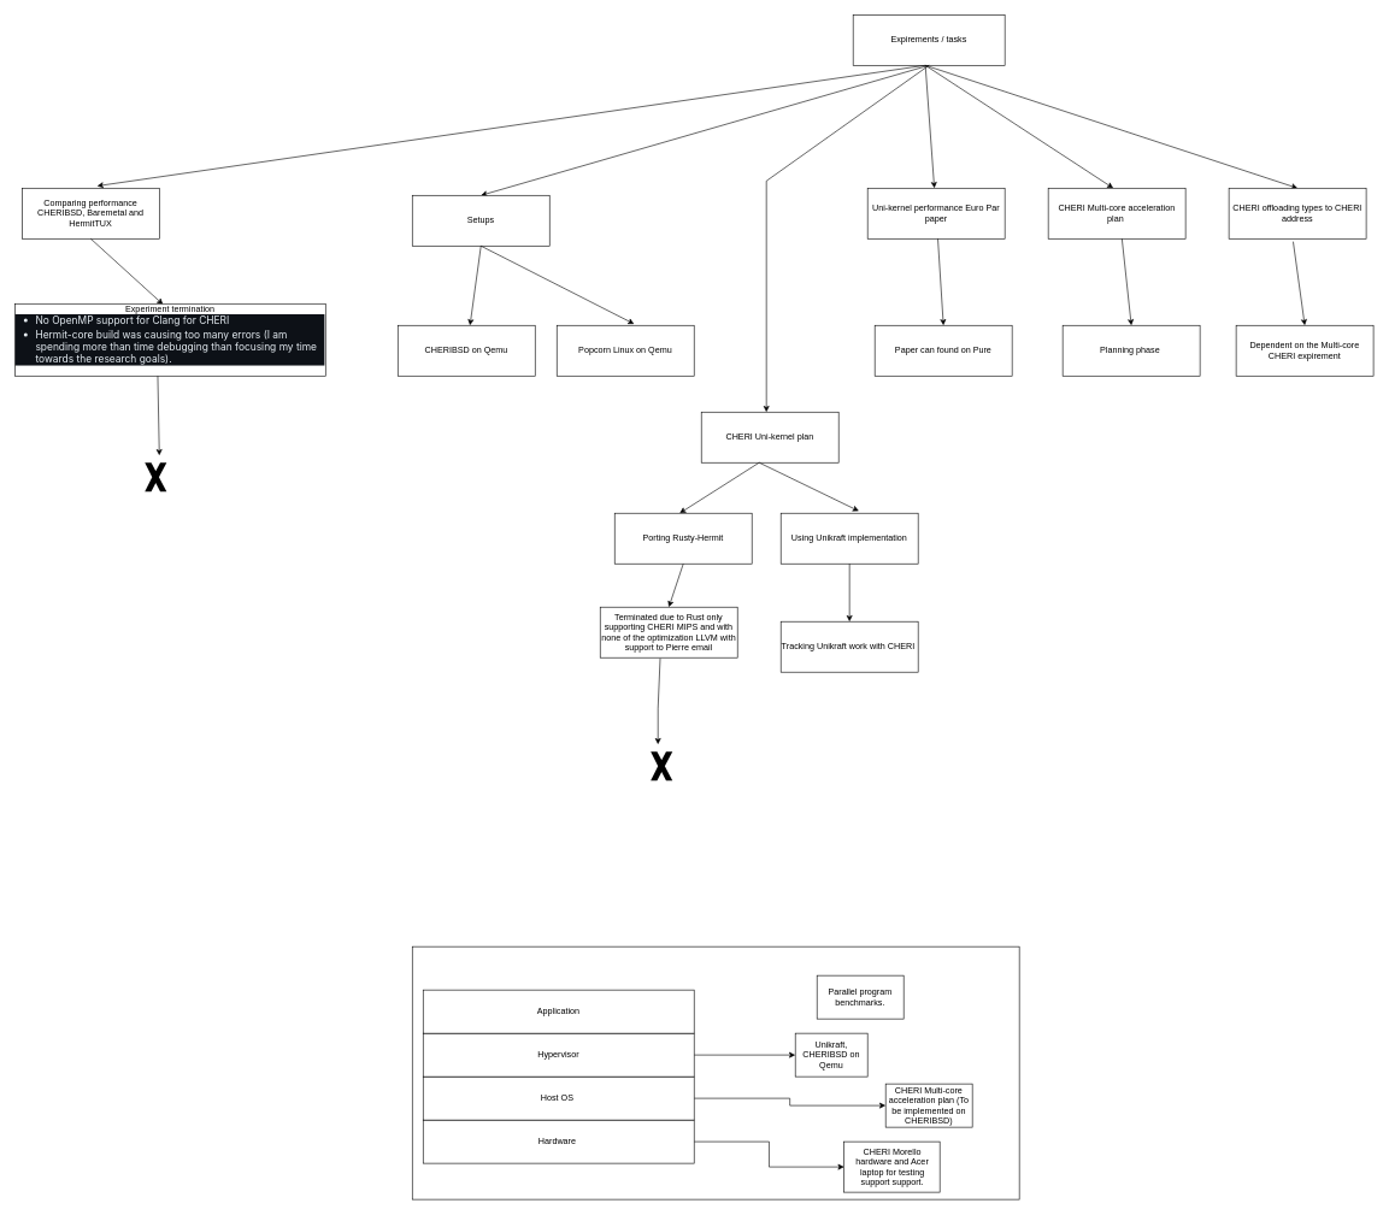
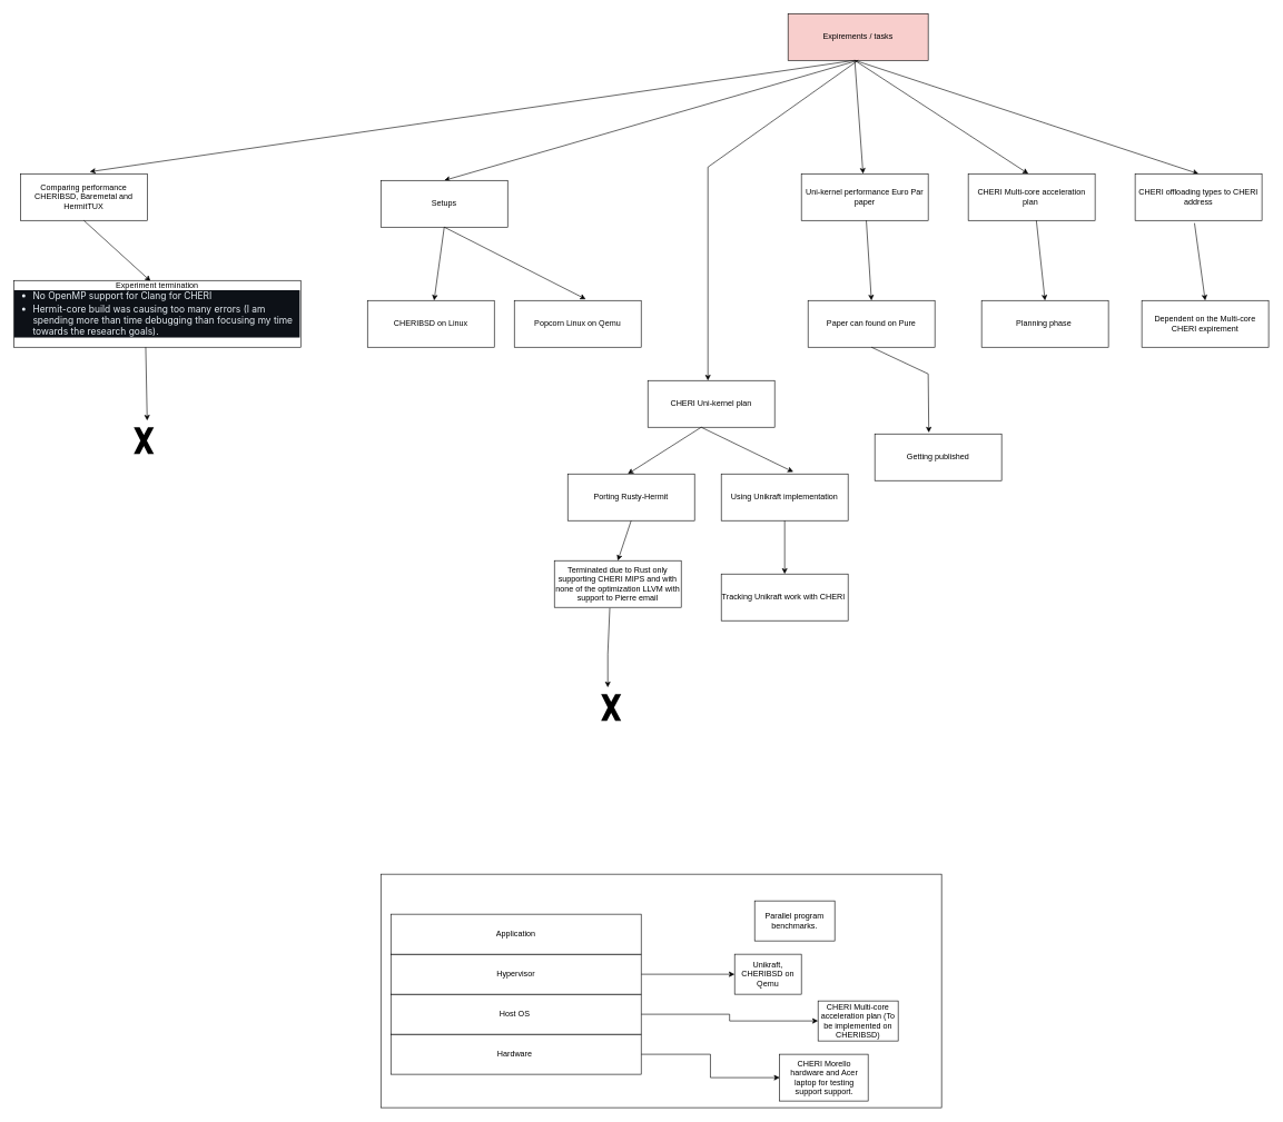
  <mxCell id="0" />
  <mxCell id="1" parent="0" />
- <mxCell id="2" value="Expirements / tasks" style="rounded=0;whiteSpace=wrap;html=1;" parent="1" vertex="1"><mxGeometry x="1180" y="20" width="210" height="70" as="geometry" /></mxCell>
+ <mxCell id="2" value="Expirements / tasks" style="rounded=0;whiteSpace=wrap;html=1;fillColor=#f8cecc;" parent="1" vertex="1"><mxGeometry x="1180" y="20" width="210" height="70" as="geometry" /></mxCell>
  <mxCell id="3" value="Comparing performance CHERIBSD, Baremetal and HermitTUX" style="rounded=0;whiteSpace=wrap;html=1;" parent="1" vertex="1"><mxGeometry x="30" y="260" width="190" height="70" as="geometry" /></mxCell>
  <mxCell id="4" value="" style="endArrow=classic;html=1;rounded=0;entryX=0.547;entryY=-0.043;entryDx=0;entryDy=0;entryPerimeter=0;" parent="1" source="2" target="3" edge="1"><mxGeometry width="50" height="50" relative="1" as="geometry"><mxPoint x="1260" y="400" as="sourcePoint" /><mxPoint x="1310" y="350" as="targetPoint" /><Array as="points"><mxPoint x="1280" y="90" /></Array></mxGeometry></mxCell>
  <mxCell id="5" value="" style="endArrow=classic;html=1;rounded=0;exitX=0.5;exitY=1;exitDx=0;exitDy=0;entryX=0.477;entryY=0.01;entryDx=0;entryDy=0;entryPerimeter=0;" parent="1" source="3" target="6" edge="1"><mxGeometry width="50" height="50" relative="1" as="geometry"><mxPoint x="1260" y="400" as="sourcePoint" /><mxPoint x="975" y="400" as="targetPoint" /></mxGeometry></mxCell>
  <mxCell id="6" value="Experiment termination&lt;ul style=&quot;box-sizing: border-box; padding-left: 2em; margin-top: 0px; color: rgb(230, 237, 243); font-family: -apple-system, BlinkMacSystemFont, &amp;quot;Segoe UI&amp;quot;, &amp;quot;Noto Sans&amp;quot;, Helvetica, Arial, sans-serif, &amp;quot;Apple Color Emoji&amp;quot;, &amp;quot;Segoe UI Emoji&amp;quot;; font-size: 14px; text-align: start; background-color: rgb(13, 17, 23); margin-bottom: 0px !important;&quot; dir=&quot;auto&quot;&gt;&lt;li style=&quot;box-sizing: border-box; margin-left: 0px;&quot;&gt;No OpenMP support for Clang for CHERI&lt;/li&gt;&lt;li style=&quot;box-sizing: border-box; margin-top: 0.25em; margin-left: 0px;&quot;&gt;Hermit-core build was causing too many errors (I am spending more than time debugging than focusing my time towards the research goals).&lt;/li&gt;&lt;/ul&gt;&amp;nbsp;" style="rounded=0;whiteSpace=wrap;html=1;" parent="1" vertex="1"><mxGeometry x="20" y="420" width="430" height="100" as="geometry" /></mxCell>
  <mxCell id="7" value="" style="endArrow=classic;html=1;rounded=0;entryX=0.5;entryY=0;entryDx=0;entryDy=0;exitX=0.5;exitY=1;exitDx=0;exitDy=0;" parent="1" source="2" target="8" edge="1"><mxGeometry width="50" height="50" relative="1" as="geometry"><mxPoint x="1280" y="90" as="sourcePoint" /><mxPoint x="1330" y="260" as="targetPoint" /></mxGeometry></mxCell>
  <mxCell id="8" value="Setups" style="rounded=0;whiteSpace=wrap;html=1;" parent="1" vertex="1"><mxGeometry x="570" y="270" width="190" height="70" as="geometry" /></mxCell>
  <mxCell id="9" value="" style="endArrow=classic;html=1;rounded=0;exitX=0.5;exitY=1;exitDx=0;exitDy=0;" parent="1" source="8" target="10" edge="1"><mxGeometry width="50" height="50" relative="1" as="geometry"><mxPoint x="935" y="340" as="sourcePoint" /><mxPoint x="1280" y="440" as="targetPoint" /></mxGeometry></mxCell>
- <mxCell id="10" value="CHERIBSD on Qemu" style="rounded=0;whiteSpace=wrap;html=1;" parent="1" vertex="1"><mxGeometry x="550" y="450" width="190" height="70" as="geometry" /></mxCell>
+ <mxCell id="10" value="CHERIBSD on Linux" style="rounded=0;whiteSpace=wrap;html=1;" parent="1" vertex="1"><mxGeometry x="550" y="450" width="190" height="70" as="geometry" /></mxCell>
  <mxCell id="11" value="" style="endArrow=classic;html=1;rounded=0;exitX=0.5;exitY=1;exitDx=0;exitDy=0;entryX=0.563;entryY=-0.029;entryDx=0;entryDy=0;entryPerimeter=0;" parent="1" source="8" target="12" edge="1"><mxGeometry width="50" height="50" relative="1" as="geometry"><mxPoint x="1345" y="340" as="sourcePoint" /><mxPoint x="1450" y="440" as="targetPoint" /></mxGeometry></mxCell>
  <mxCell id="12" value="Popcorn Linux on Qemu" style="rounded=0;whiteSpace=wrap;html=1;" parent="1" vertex="1"><mxGeometry x="770" y="450" width="190" height="70" as="geometry" /></mxCell>
  <mxCell id="13" value="Uni-kernel performance Euro Par paper" style="rounded=0;whiteSpace=wrap;html=1;" parent="1" vertex="1"><mxGeometry x="1200" y="260" width="190" height="70" as="geometry" /></mxCell>
  <mxCell id="14" value="" style="endArrow=classic;html=1;rounded=0;" parent="1" target="13" edge="1"><mxGeometry width="50" height="50" relative="1" as="geometry"><mxPoint x="1280" y="90" as="sourcePoint" /><mxPoint x="1540" y="280" as="targetPoint" /></mxGeometry></mxCell>
  <mxCell id="15" value="" style="endArrow=classic;html=1;rounded=0;entryX=0.5;entryY=0;entryDx=0;entryDy=0;" parent="1" source="13" target="16" edge="1"><mxGeometry width="50" height="50" relative="1" as="geometry"><mxPoint x="1305" y="100" as="sourcePoint" /><mxPoint x="1270" y="420" as="targetPoint" /></mxGeometry></mxCell>
  <mxCell id="16" value="Paper can found on Pure" style="rounded=0;whiteSpace=wrap;html=1;" parent="1" vertex="1"><mxGeometry x="1210" y="450" width="190" height="70" as="geometry" /></mxCell>
  <mxCell id="17" value="" style="endArrow=classic;html=1;rounded=0;" parent="1" edge="1"><mxGeometry width="50" height="50" relative="1" as="geometry"><mxPoint x="1280" y="90" as="sourcePoint" /><mxPoint x="1540" y="260" as="targetPoint" /></mxGeometry></mxCell>
  <mxCell id="18" value="CHERI Multi-core acceleration plan&amp;nbsp;" style="rounded=0;whiteSpace=wrap;html=1;" parent="1" vertex="1"><mxGeometry x="1450" y="260" width="190" height="70" as="geometry" /></mxCell>
  <mxCell id="19" value="" style="endArrow=classic;html=1;rounded=0;exitX=0.537;exitY=1;exitDx=0;exitDy=0;exitPerimeter=0;entryX=0.5;entryY=0;entryDx=0;entryDy=0;" parent="1" source="18" target="20" edge="1"><mxGeometry width="50" height="50" relative="1" as="geometry"><mxPoint x="1302" y="103" as="sourcePoint" /><mxPoint x="1550" y="430" as="targetPoint" /></mxGeometry></mxCell>
  <mxCell id="20" value="Planning phase&amp;nbsp;" style="rounded=0;whiteSpace=wrap;html=1;" parent="1" vertex="1"><mxGeometry x="1470" y="450" width="190" height="70" as="geometry" /></mxCell>
  <mxCell id="21" value="" style="endArrow=classic;html=1;rounded=0;exitX=0.5;exitY=1;exitDx=0;exitDy=0;" parent="1" source="2" edge="1"><mxGeometry width="50" height="50" relative="1" as="geometry"><mxPoint x="1300" y="100" as="sourcePoint" /><mxPoint x="1060" y="570" as="targetPoint" /><Array as="points"><mxPoint x="1060" y="250" /></Array></mxGeometry></mxCell>
  <mxCell id="22" value="CHERI Uni-kernel plan" style="rounded=0;whiteSpace=wrap;html=1;" parent="1" vertex="1"><mxGeometry x="970" y="570" width="190" height="70" as="geometry" /></mxCell>
  <mxCell id="23" value="" style="endArrow=classic;html=1;rounded=0;exitX=0.421;exitY=1;exitDx=0;exitDy=0;exitPerimeter=0;" parent="1" source="22" edge="1"><mxGeometry width="50" height="50" relative="1" as="geometry"><mxPoint x="1562" y="340" as="sourcePoint" /><mxPoint x="940" y="710" as="targetPoint" /></mxGeometry></mxCell>
  <mxCell id="24" value="Porting Rusty-Hermit" style="rounded=0;whiteSpace=wrap;html=1;" parent="1" vertex="1"><mxGeometry x="850" y="710" width="190" height="70" as="geometry" /></mxCell>
  <mxCell id="25" value="" style="endArrow=classic;html=1;rounded=0;entryX=0.568;entryY=-0.043;entryDx=0;entryDy=0;entryPerimeter=0;" parent="1" target="26" edge="1"><mxGeometry width="50" height="50" relative="1" as="geometry"><mxPoint x="1050" y="640" as="sourcePoint" /><mxPoint x="1120" y="710" as="targetPoint" /></mxGeometry></mxCell>
  <mxCell id="26" value="Using Unikraft implementation" style="rounded=0;whiteSpace=wrap;html=1;" parent="1" vertex="1"><mxGeometry x="1080" y="710" width="190" height="70" as="geometry" /></mxCell>
  <mxCell id="27" value="" style="endArrow=classic;html=1;rounded=0;exitX=0.5;exitY=1;exitDx=0;exitDy=0;entryX=0.5;entryY=0;entryDx=0;entryDy=0;" parent="1" source="24" target="28" edge="1"><mxGeometry width="50" height="50" relative="1" as="geometry"><mxPoint x="1060" y="650" as="sourcePoint" /><mxPoint x="900" y="840" as="targetPoint" /></mxGeometry></mxCell>
  <mxCell id="28" value="Terminated due to Rust only supporting CHERI MIPS and with none of the optimization LLVM with support to Pierre email" style="rounded=0;whiteSpace=wrap;html=1;" parent="1" vertex="1"><mxGeometry x="830" y="840" width="190" height="70" as="geometry" /></mxCell>
  <mxCell id="29" value="" style="endArrow=classic;html=1;rounded=0;exitX=0.5;exitY=1;exitDx=0;exitDy=0;" parent="1" source="26" edge="1"><mxGeometry width="50" height="50" relative="1" as="geometry"><mxPoint x="1060" y="650" as="sourcePoint" /><mxPoint x="1175" y="860" as="targetPoint" /></mxGeometry></mxCell>
  <mxCell id="30" value="Tracking Unikraft work with CHERI&amp;nbsp;" style="rounded=0;whiteSpace=wrap;html=1;" parent="1" vertex="1"><mxGeometry x="1080" y="860" width="190" height="70" as="geometry" /></mxCell>
  <mxCell id="31" value="" style="endArrow=classic;html=1;rounded=0;entryX=0.5;entryY=0;entryDx=0;entryDy=0;" parent="1" target="32" edge="1"><mxGeometry width="50" height="50" relative="1" as="geometry"><mxPoint x="1280" y="90" as="sourcePoint" /><mxPoint x="1790" y="250" as="targetPoint" /></mxGeometry></mxCell>
  <mxCell id="32" value="CHERI offloading types to CHERI address" style="rounded=0;whiteSpace=wrap;html=1;" parent="1" vertex="1"><mxGeometry x="1700" y="260" width="190" height="70" as="geometry" /></mxCell>
  <mxCell id="33" value="Dependent on the Multi-core CHERI expirement" style="rounded=0;whiteSpace=wrap;html=1;" parent="1" vertex="1"><mxGeometry x="1710" y="450" width="190" height="70" as="geometry" /></mxCell>
  <mxCell id="34" value="" style="endArrow=classic;html=1;rounded=0;exitX=0.468;exitY=1.057;exitDx=0;exitDy=0;exitPerimeter=0;entryX=0.5;entryY=0;entryDx=0;entryDy=0;" parent="1" source="32" target="33" edge="1"><mxGeometry width="50" height="50" relative="1" as="geometry"><mxPoint x="1562" y="340" as="sourcePoint" /><mxPoint x="1575" y="460" as="targetPoint" /></mxGeometry></mxCell>
  <mxCell id="35" value="" style="endArrow=classic;html=1;rounded=0;exitX=0.46;exitY=1;exitDx=0;exitDy=0;exitPerimeter=0;" parent="1" source="6" edge="1"><mxGeometry width="50" height="50" relative="1" as="geometry"><mxPoint x="135" y="340" as="sourcePoint" /><mxPoint x="220" y="630" as="targetPoint" /></mxGeometry></mxCell>
  <mxCell id="36" value="" style="verticalLabelPosition=bottom;verticalAlign=top;html=1;shape=mxgraph.basic.x;fillColor=#000000;strokeWidth=0;strokeColor=default;gradientColor=none;shadow=0;" parent="1" vertex="1"><mxGeometry x="200" y="640" width="30" height="40" as="geometry" /></mxCell>
  <mxCell id="37" value="" style="endArrow=classic;html=1;rounded=0;exitX=0.437;exitY=1.014;exitDx=0;exitDy=0;exitPerimeter=0;" parent="1" source="28" edge="1"><mxGeometry width="50" height="50" relative="1" as="geometry"><mxPoint x="228" y="530" as="sourcePoint" /><mxPoint x="910" y="1030" as="targetPoint" /><Array as="points"><mxPoint x="910" y="980" /></Array></mxGeometry></mxCell>
  <mxCell id="38" value="" style="verticalLabelPosition=bottom;verticalAlign=top;html=1;shape=mxgraph.basic.x;fillColor=#000000;strokeWidth=0;strokeColor=default;gradientColor=none;shadow=0;" parent="1" vertex="1"><mxGeometry x="900" y="1040" width="30" height="40" as="geometry" /></mxCell>
+ <mxCell id="39" value="" style="endArrow=classic;html=1;rounded=0;exitX=0.5;exitY=1;exitDx=0;exitDy=0;entryX=0.426;entryY=-0.029;entryDx=0;entryDy=0;entryPerimeter=0;" edge="1" parent="1" source="16" target="40"><mxGeometry width="50" height="50" relative="1" as="geometry"><mxPoint x="1307" y="340" as="sourcePoint" /><mxPoint x="1310" y="650" as="targetPoint" /><Array as="points"><mxPoint x="1390" y="560" /></Array></mxGeometry></mxCell>
+ <mxCell id="40" value="Getting published" style="rounded=0;whiteSpace=wrap;html=1;" vertex="1" parent="1"><mxGeometry x="1310" y="650" width="190" height="70" as="geometry" /></mxCell>
  <mxCell id="41" value="" style="rounded=0;whiteSpace=wrap;html=1;" vertex="1" parent="1"><mxGeometry x="570" y="1310" width="840" height="350" as="geometry" /></mxCell>
  <mxCell id="42" value="" style="edgeStyle=orthogonalEdgeStyle;rounded=0;orthogonalLoop=1;jettySize=auto;html=1;" edge="1" parent="1" source="43" target="51"><mxGeometry relative="1" as="geometry" /></mxCell>
  <mxCell id="43" value="Hardware&amp;nbsp;" style="rounded=0;whiteSpace=wrap;html=1;" vertex="1" parent="1"><mxGeometry x="585" y="1550" width="375" height="60" as="geometry" /></mxCell>
  <mxCell id="44" value="" style="edgeStyle=orthogonalEdgeStyle;rounded=0;orthogonalLoop=1;jettySize=auto;html=1;" edge="1" parent="1" source="45" target="50"><mxGeometry relative="1" as="geometry" /></mxCell>
  <mxCell id="45" value="Host OS&amp;nbsp;" style="rounded=0;whiteSpace=wrap;html=1;" vertex="1" parent="1"><mxGeometry x="585" y="1490" width="375" height="60" as="geometry" /></mxCell>
  <mxCell id="46" value="" style="edgeStyle=orthogonalEdgeStyle;rounded=0;orthogonalLoop=1;jettySize=auto;html=1;" edge="1" parent="1" source="47" target="49"><mxGeometry relative="1" as="geometry" /></mxCell>
  <mxCell id="47" value="Hypervisor" style="rounded=0;whiteSpace=wrap;html=1;" vertex="1" parent="1"><mxGeometry x="585" y="1430" width="375" height="60" as="geometry" /></mxCell>
  <mxCell id="48" value="Application" style="rounded=0;whiteSpace=wrap;html=1;" vertex="1" parent="1"><mxGeometry x="585" y="1370" width="375" height="60" as="geometry" /></mxCell>
  <mxCell id="49" value="Unikraft, CHERIBSD on Qemu" style="whiteSpace=wrap;html=1;rounded=0;" vertex="1" parent="1"><mxGeometry x="1100" y="1430" width="100" height="60" as="geometry" /></mxCell>
  <mxCell id="50" value="CHERI Multi-core acceleration plan (To be implemented on CHERIBSD)" style="rounded=0;whiteSpace=wrap;html=1;" vertex="1" parent="1"><mxGeometry x="1225" y="1500" width="120" height="60" as="geometry" /></mxCell>
  <mxCell id="51" value="CHERI Morello hardware and Acer laptop for testing support support." style="rounded=0;whiteSpace=wrap;html=1;" vertex="1" parent="1"><mxGeometry x="1167.5" y="1580" width="132.5" height="70" as="geometry" /></mxCell>
  <mxCell id="52" value="Parallel program benchmarks." style="whiteSpace=wrap;html=1;rounded=0;" vertex="1" parent="1"><mxGeometry x="1130" y="1350" width="120" height="60" as="geometry" /></mxCell>
